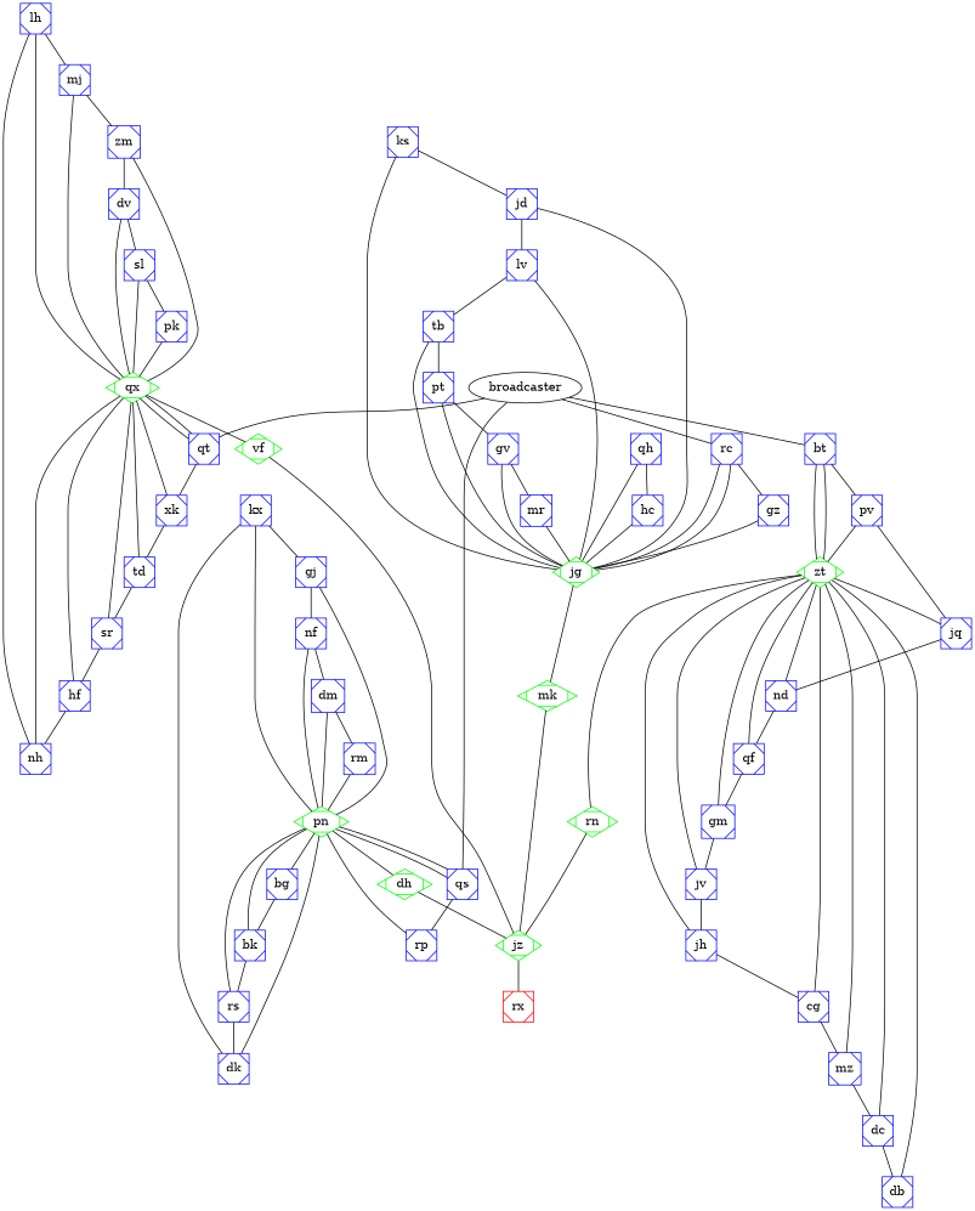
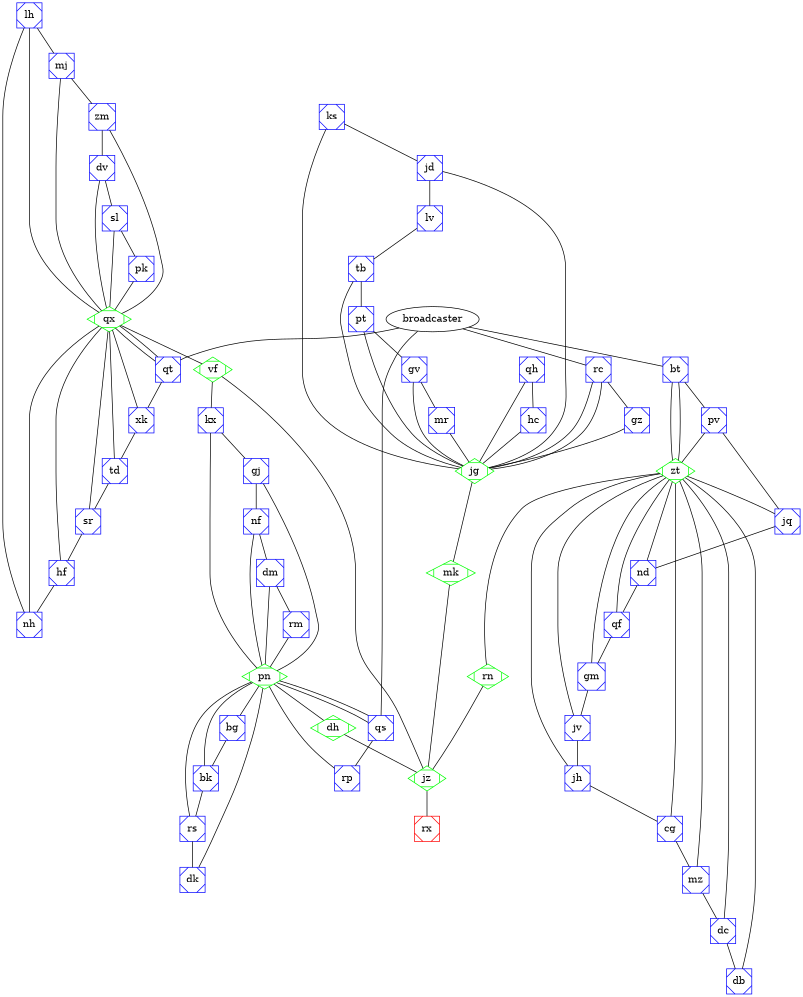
  graph {
    node [color=blue shape=Msquare]
    lh
    mj
    zm
    qx [color=green shape=Mdiamond]
    dv
    nd
    qf
    gm
    zt [color=green shape=Mdiamond]
    jv
    jq
    jh
    rn [color=green shape=Mdiamond]
    bt
    pn [color=green shape=Mdiamond]
    dh [color=green shape=Mdiamond]
    dk
    bg
    qs
    rp
    bk
    jz [color=green shape=Mdiamond]
    kx
    rs
    rx [color=red]
    gj
    nh
    jg [color=green shape=Mdiamond]
    hc
    rc
    mk [color=green shape=Mdiamond]
    ks
    jd
    gz
    lv
    pt
    gv
    mr
    cg
    pv
    mz
    dc
    db
    nf
    dm
    rm
    qt
    xk
    sr
    hf
    vf [color=green shape=Mdiamond]
    td
    sl
    tb
    pk
    broadcaster [color="" shape=""]
    qh
    lh -- mj
    mj -- zm
    zm -- qx
    zm -- dv
    qx -- lh
    qx -- mj
    qx -- nh
    qx -- qt
    qx -- sr
    qx -- hf
    qx -- vf
    dv -- qx
    dv -- sl
    nd -- qf
    qf -- gm
    qf -- zt
    gm -- jv
    zt -- nd
    zt -- gm
    zt -- jq
    zt -- jh
    zt -- rn
    zt -- bt
    jv -- zt
    jv -- jh
    jq -- nd
    jh -- cg
    rn -- jz
    bt -- zt
    bt -- pv
    pn -- dh
    pn -- dk
    pn -- bg
    pn -- qs
    pn -- rp
    pn -- bk
    dh -- jz
-   dk -- kx
+   vf -- kx
    bg -- bk
    qs -- pn
    qs -- rp
    bk -- rs
    jz -- rx
    kx -- pn
    kx -- gj
    rs -- pn
    rs -- dk
    gj -- pn
    gj -- nf
    nh -- lh
    jg -- rc
    jg -- mk
    hc -- jg
    rc -- jg
    rc -- gz
    mk -- jz
    ks -- jg
    ks -- jd
    jd -- jg
    jd -- lv
    gz -- jg
-   lv -- jg
    lv -- tb
    pt -- jg
    pt -- gv
    gv -- jg
    gv -- mr
    mr -- jg
    cg -- zt
    cg -- mz
    pv -- zt
    pv -- jq
    mz -- zt
    mz -- dc
    dc -- zt
    dc -- db
    db -- zt
    nf -- pn
    nf -- dm
    dm -- pn
    dm -- rm
    rm -- pn
    qt -- qx
    qt -- xk
    xk -- qx
    xk -- td
    sr -- hf
    hf -- nh
    vf -- jz
    td -- qx
    td -- sr
    sl -- qx
    sl -- pk
    tb -- jg
    tb -- pt
    pk -- qx
    broadcaster -- bt
    broadcaster -- qs
    broadcaster -- rc
    broadcaster -- qt
    qh -- jg
    qh -- hc
  }
